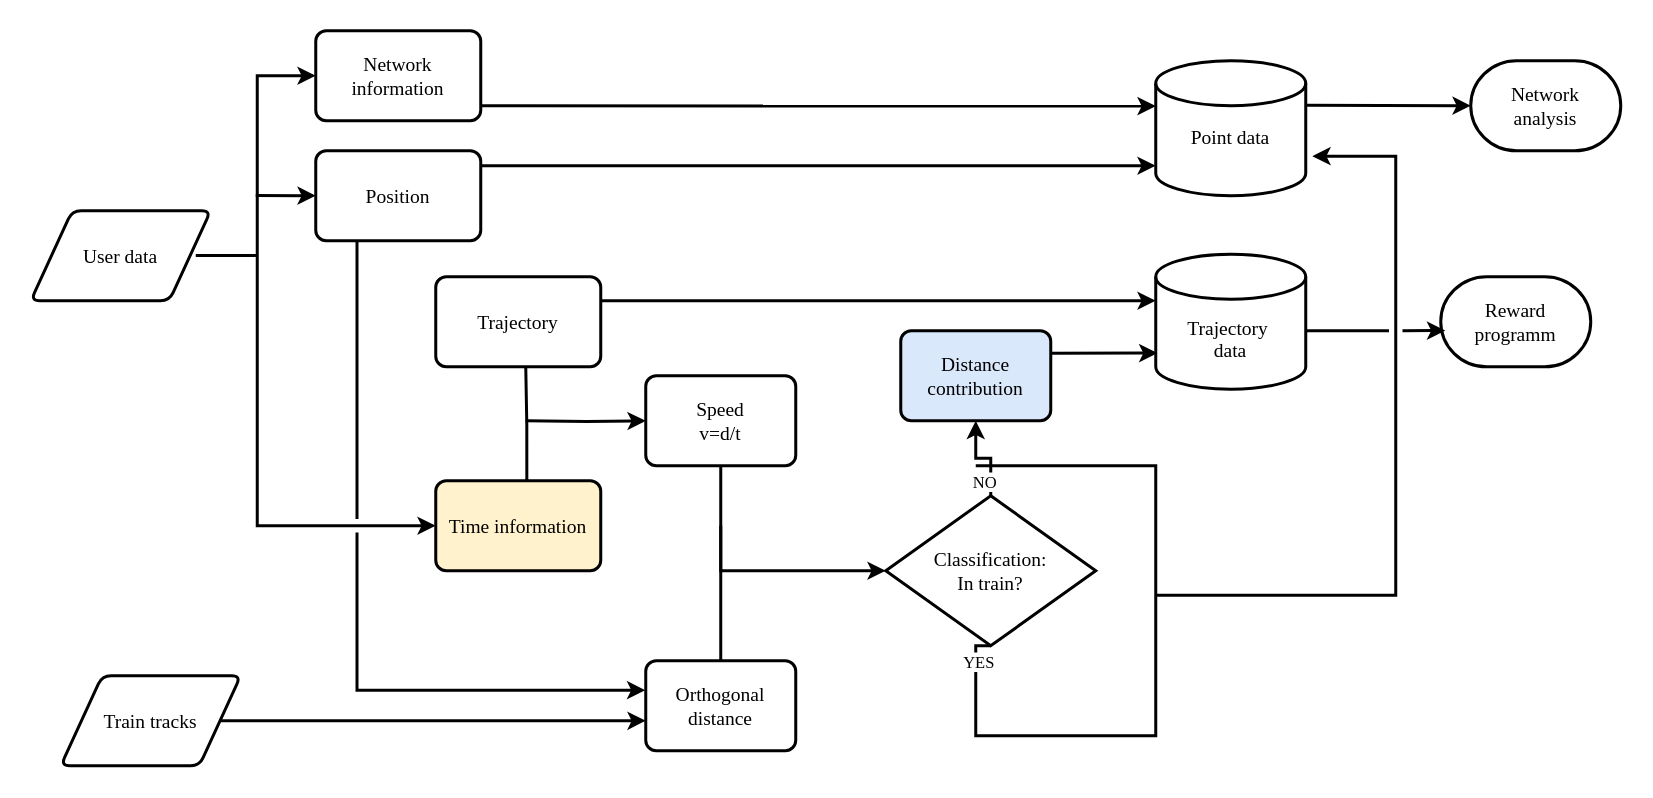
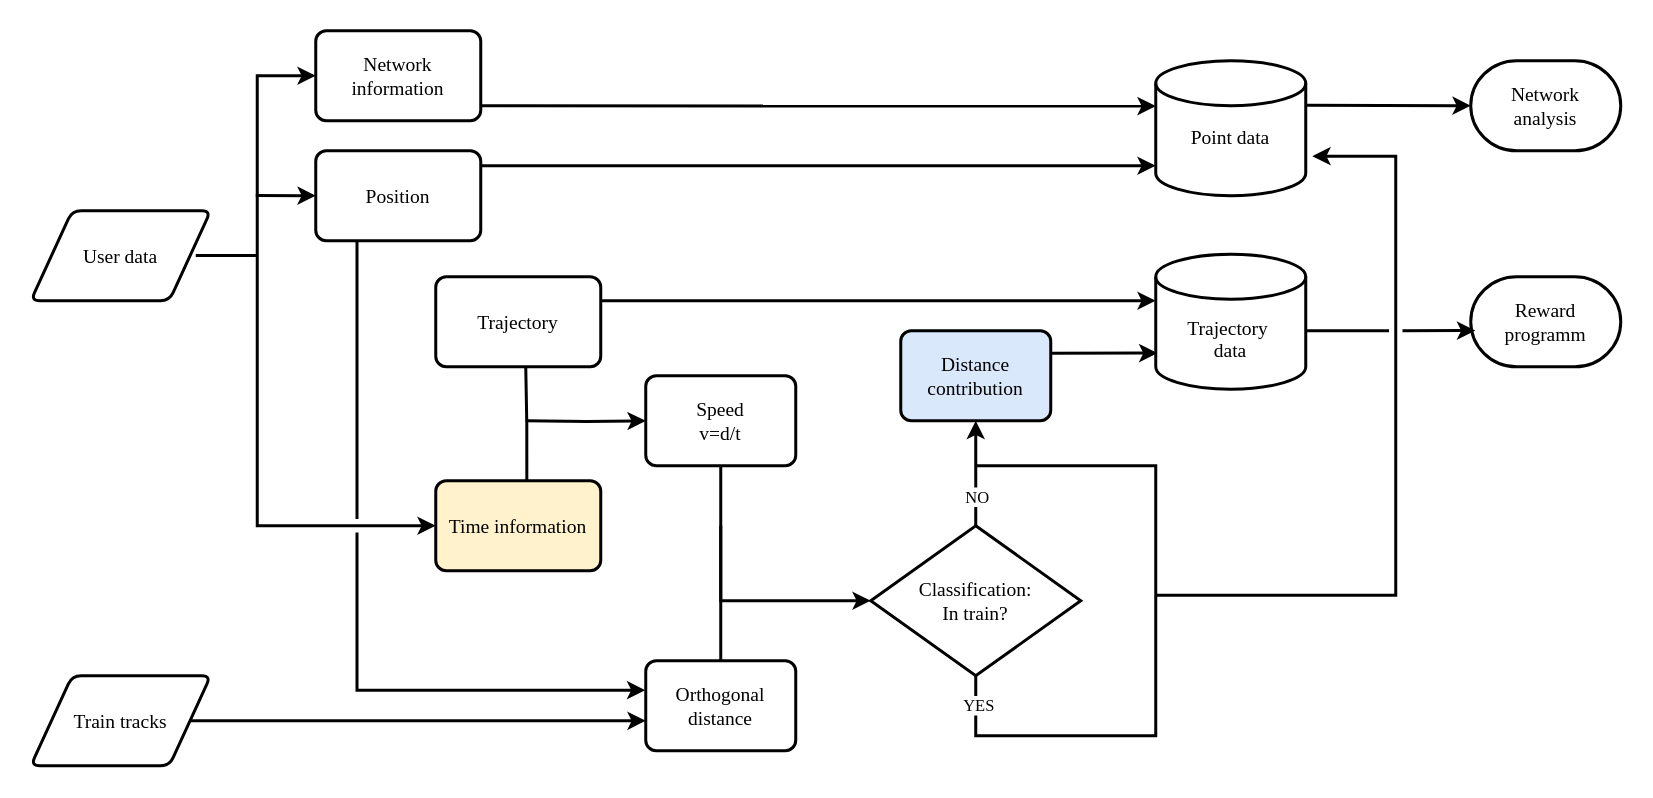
  <mxCell id="0" />
  <mxCell id="1" parent="0" />
  <mxCell id="2" value="" style="endArrow=classic;html=1;rounded=0;edgeStyle=orthogonalEdgeStyle;entryX=1.044;entryY=0.525;entryDx=0;entryDy=0;entryPerimeter=0;endFill=1;strokeWidth=2;fontFamily=Verdana;jumpStyle=gap;jumpSize=7;" parent="1" edge="1"><mxGeometry width="50" height="50" relative="1" as="geometry"><mxPoint x="770" y="396.37" as="sourcePoint" /><mxPoint x="874.4" y="103.62" as="targetPoint" /><Array as="points"><mxPoint x="930" y="396" /><mxPoint x="930" y="104" /></Array></mxGeometry></mxCell>
  <mxCell id="3" value="User data" style="shape=parallelogram;html=1;strokeWidth=2;perimeter=parallelogramPerimeter;whiteSpace=wrap;rounded=1;arcSize=12;size=0.23;fontSize=13;fontFamily=Verdana;" parent="1" vertex="1"><mxGeometry x="20" y="140" width="120" height="60" as="geometry" /></mxCell>
- <mxCell id="4" value="&lt;div style=&quot;font-size: 13px;&quot;&gt;Classification:&lt;/div&gt;&lt;div style=&quot;font-size: 13px;&quot;&gt;In train?&lt;br style=&quot;font-size: 13px;&quot;&gt;&lt;/div&gt;" style="strokeWidth=2;html=1;shape=mxgraph.flowchart.decision;whiteSpace=wrap;rounded=1;fontSize=13;fontFamily=Verdana;" parent="1" vertex="1"><mxGeometry x="590" y="330" width="140" height="100" as="geometry" /></mxCell>
+ <mxCell id="4" value="&lt;div style=&quot;font-size: 13px;&quot;&gt;Classification:&lt;/div&gt;&lt;div style=&quot;font-size: 13px;&quot;&gt;In train?&lt;br style=&quot;font-size: 13px;&quot;&gt;&lt;/div&gt;" style="strokeWidth=2;html=1;shape=mxgraph.flowchart.decision;whiteSpace=wrap;rounded=1;fontSize=13;fontFamily=Verdana;" parent="1" vertex="1"><mxGeometry x="580" y="350" width="140" height="100" as="geometry" /></mxCell>
  <mxCell id="5" value="Time information" style="rounded=1;whiteSpace=wrap;html=1;absoluteArcSize=1;arcSize=14;strokeWidth=2;fontSize=13;fontFamily=Verdana;fillColor=#fff2cc;" parent="1" vertex="1"><mxGeometry x="290" y="320" width="110" height="60" as="geometry" /></mxCell>
  <mxCell id="6" value="Position" style="rounded=1;whiteSpace=wrap;html=1;absoluteArcSize=1;arcSize=14;strokeWidth=2;fontSize=13;fontFamily=Verdana;" parent="1" vertex="1"><mxGeometry x="210" y="100" width="110" height="60" as="geometry" /></mxCell>
- <mxCell id="7" value="Train tracks" style="shape=parallelogram;html=1;strokeWidth=2;perimeter=parallelogramPerimeter;whiteSpace=wrap;rounded=1;arcSize=12;size=0.23;fontSize=13;fontFamily=Verdana;" parent="1" vertex="1"><mxGeometry x="40" y="450" width="120" height="60" as="geometry" /></mxCell>
+ <mxCell id="7" value="Train tracks" style="shape=parallelogram;html=1;strokeWidth=2;perimeter=parallelogramPerimeter;whiteSpace=wrap;rounded=1;arcSize=12;size=0.23;fontSize=13;fontFamily=Verdana;" parent="1" vertex="1"><mxGeometry x="20" y="450" width="120" height="60" as="geometry" /></mxCell>
  <mxCell id="8" value="&lt;div style=&quot;font-size: 13px;&quot;&gt;Speed&lt;/div&gt;&lt;div style=&quot;font-size: 13px;&quot;&gt;v=d/t&lt;br style=&quot;font-size: 13px;&quot;&gt;&lt;/div&gt;" style="rounded=1;whiteSpace=wrap;html=1;absoluteArcSize=1;arcSize=14;strokeWidth=2;fontSize=13;fontFamily=Verdana;" parent="1" vertex="1"><mxGeometry x="430" y="250" width="100" height="60" as="geometry" /></mxCell>
  <mxCell id="9" value="Trajectory" style="rounded=1;whiteSpace=wrap;html=1;absoluteArcSize=1;arcSize=14;strokeWidth=2;fontSize=13;fontFamily=Verdana;" parent="1" vertex="1"><mxGeometry x="290" y="184" width="110" height="60" as="geometry" /></mxCell>
  <mxCell id="10" value="&lt;div&gt;Orthogonal&lt;br&gt;&lt;/div&gt;&lt;div&gt;distance&lt;br&gt;&lt;/div&gt;" style="rounded=1;whiteSpace=wrap;html=1;absoluteArcSize=1;arcSize=14;strokeWidth=2;fontSize=13;fontFamily=Verdana;" parent="1" vertex="1"><mxGeometry x="430" y="440" width="100" height="60" as="geometry" /></mxCell>
  <mxCell id="11" value="&lt;p style=&quot;line-height: 120%; font-size: 13px;&quot;&gt;Point data&lt;/p&gt;" style="strokeWidth=2;html=1;shape=mxgraph.flowchart.database;whiteSpace=wrap;verticalAlign=bottom;rounded=1;fontSize=13;spacingBottom=15;fontFamily=Verdana;" parent="1" vertex="1"><mxGeometry x="770" y="40" width="100" height="90" as="geometry" /></mxCell>
  <mxCell id="12" value="&lt;div style=&quot;font-size: 13px;&quot;&gt;Network&lt;/div&gt;&lt;div style=&quot;font-size: 13px;&quot;&gt;analysis&lt;br style=&quot;font-size: 13px;&quot;&gt;&lt;/div&gt;" style="strokeWidth=2;html=1;shape=mxgraph.flowchart.terminator;whiteSpace=wrap;fontSize=13;fontFamily=Verdana;" parent="1" vertex="1"><mxGeometry x="980" y="40" width="100" height="60" as="geometry" /></mxCell>
  <mxCell id="13" value="&lt;div&gt;Network&lt;/div&gt;&lt;div&gt;information&lt;br&gt;&lt;/div&gt;" style="rounded=1;whiteSpace=wrap;html=1;absoluteArcSize=1;arcSize=14;strokeWidth=2;fontSize=13;fontFamily=Verdana;" parent="1" vertex="1"><mxGeometry x="210" y="20" width="110" height="60" as="geometry" /></mxCell>
  <mxCell id="14" value="&lt;div&gt;Distance&lt;/div&gt;&lt;div&gt;contribution&lt;br&gt;&lt;/div&gt;" style="rounded=1;whiteSpace=wrap;html=1;absoluteArcSize=1;arcSize=14;strokeWidth=2;fontSize=13;fontFamily=Verdana;fillColor=#dae8fc;" parent="1" vertex="1"><mxGeometry x="600" y="220" width="100" height="60" as="geometry" /></mxCell>
  <mxCell id="15" value="" style="endArrow=none;html=1;rounded=0;strokeWidth=2;fontSize=13;fontFamily=Verdana;" parent="1" edge="1"><mxGeometry width="50" height="50" relative="1" as="geometry"><mxPoint x="130" y="169.76" as="sourcePoint" /><mxPoint x="171.5" y="169.76" as="targetPoint" /></mxGeometry></mxCell>
  <mxCell id="16" value="" style="endArrow=classic;startArrow=classic;html=1;rounded=0;edgeStyle=orthogonalEdgeStyle;entryX=0;entryY=0.5;entryDx=0;entryDy=0;strokeWidth=2;fontFamily=Verdana;exitX=0;exitY=0.5;exitDx=0;exitDy=0;" parent="1" source="5" target="13" edge="1"><mxGeometry width="50" height="50" relative="1" as="geometry"><mxPoint x="280" y="350" as="sourcePoint" /><mxPoint x="190" y="40" as="targetPoint" /><Array as="points"><mxPoint x="171" y="350" /><mxPoint x="171" y="50" /></Array></mxGeometry></mxCell>
  <mxCell id="17" value="" style="endArrow=classic;html=1;rounded=0;exitX=0.5;exitY=0;exitDx=0;exitDy=0;strokeWidth=2;fontSize=13;fontFamily=Verdana;" parent="1" edge="1"><mxGeometry width="50" height="50" relative="1" as="geometry"><mxPoint x="170" y="129.76" as="sourcePoint" /><mxPoint x="210" y="130" as="targetPoint" /></mxGeometry></mxCell>
  <mxCell id="18" value="" style="endArrow=classic;html=1;rounded=0;exitX=0.5;exitY=0;exitDx=0;exitDy=0;strokeWidth=2;fontSize=13;fontFamily=Verdana;" parent="1" edge="1"><mxGeometry width="50" height="50" relative="1" as="geometry"><mxPoint x="320" y="70" as="sourcePoint" /><mxPoint x="770" y="70.24" as="targetPoint" /></mxGeometry></mxCell>
  <mxCell id="19" value="" style="endArrow=classic;html=1;rounded=0;exitX=0.5;exitY=0;exitDx=0;exitDy=0;strokeWidth=2;fontSize=13;fontFamily=Verdana;" parent="1" edge="1"><mxGeometry width="50" height="50" relative="1" as="geometry"><mxPoint x="320" y="110" as="sourcePoint" /><mxPoint x="770" y="110" as="targetPoint" /></mxGeometry></mxCell>
  <mxCell id="20" value="" style="endArrow=classic;html=1;rounded=0;edgeStyle=orthogonalEdgeStyle;entryX=-0.003;entryY=0.327;entryDx=0;entryDy=0;exitX=0.25;exitY=1;exitDx=0;exitDy=0;entryPerimeter=0;fontSize=11;strokeWidth=2;fontFamily=Verdana;jumpStyle=gap;jumpSize=7;" parent="1" source="6" target="10" edge="1"><mxGeometry width="50" height="50" relative="1" as="geometry"><mxPoint x="230" y="434.74" as="sourcePoint" /><mxPoint x="360" y="435" as="targetPoint" /></mxGeometry></mxCell>
  <mxCell id="21" value="" style="endArrow=classic;html=1;rounded=0;exitX=1;exitY=0.5;exitDx=0;exitDy=0;strokeWidth=2;fontSize=13;entryX=0;entryY=0.667;entryDx=0;entryDy=0;entryPerimeter=0;fontFamily=Verdana;" parent="1" source="7" target="10" edge="1"><mxGeometry width="50" height="50" relative="1" as="geometry"><mxPoint x="120" y="480" as="sourcePoint" /><mxPoint x="410" y="480" as="targetPoint" /></mxGeometry></mxCell>
  <mxCell id="22" value="" style="endArrow=classic;html=1;rounded=0;edgeStyle=orthogonalEdgeStyle;exitX=0.5;exitY=1;exitDx=0;exitDy=0;entryX=0;entryY=0.5;entryDx=0;entryDy=0;entryPerimeter=0;strokeWidth=2;fontFamily=Verdana;" parent="1" source="8" target="4" edge="1"><mxGeometry width="50" height="50" relative="1" as="geometry"><mxPoint x="530" y="270" as="sourcePoint" /><mxPoint x="580" y="220" as="targetPoint" /></mxGeometry></mxCell>
  <mxCell id="23" value="" style="endArrow=none;html=1;rounded=0;edgeStyle=orthogonalEdgeStyle;exitX=0.5;exitY=0;exitDx=0;exitDy=0;strokeWidth=2;fontFamily=Verdana;" parent="1" source="10" edge="1"><mxGeometry width="50" height="50" relative="1" as="geometry"><mxPoint x="530" y="270" as="sourcePoint" /><mxPoint x="480" y="350" as="targetPoint" /></mxGeometry></mxCell>
  <mxCell id="24" value="" style="endArrow=classic;html=1;rounded=0;exitX=0.5;exitY=0;exitDx=0;exitDy=0;strokeWidth=2;fontSize=13;fontFamily=Verdana;" parent="1" edge="1"><mxGeometry width="50" height="50" relative="1" as="geometry"><mxPoint x="400" y="200" as="sourcePoint" /><mxPoint x="770" y="200" as="targetPoint" /></mxGeometry></mxCell>
  <mxCell id="25" value="" style="endArrow=classic;html=1;rounded=0;edgeStyle=orthogonalEdgeStyle;exitX=0.5;exitY=0;exitDx=0;exitDy=0;exitPerimeter=0;entryX=0.5;entryY=1;entryDx=0;entryDy=0;strokeWidth=2;fontFamily=Verdana;" parent="1" source="4" target="14" edge="1"><mxGeometry relative="1" as="geometry"><mxPoint x="690" y="309.52" as="sourcePoint" /><mxPoint x="790" y="309.52" as="targetPoint" /></mxGeometry></mxCell>
  <mxCell id="26" value="NO" style="edgeLabel;resizable=0;html=1;align=center;verticalAlign=middle;fontFamily=Verdana;" parent="25" connectable="0" vertex="1"><mxGeometry relative="1" as="geometry"><mxPoint y="15" as="offset" /></mxGeometry></mxCell>
  <mxCell id="27" value="" style="endArrow=classic;html=1;rounded=0;edgeStyle=orthogonalEdgeStyle;exitX=1;exitY=0.25;exitDx=0;exitDy=0;entryX=0.011;entryY=0.732;entryDx=0;entryDy=0;entryPerimeter=0;fontFamily=Verdana;strokeWidth=2;jumpStyle=gap;" parent="1" source="14" target="28" edge="1"><mxGeometry width="50" height="50" relative="1" as="geometry"><mxPoint x="770" y="340" as="sourcePoint" /><mxPoint x="771.6" y="242.05" as="targetPoint" /></mxGeometry></mxCell>
  <mxCell id="28" value="&lt;div&gt;Trajectory&amp;nbsp;&lt;/div&gt;&lt;div&gt;data&lt;/div&gt;" style="strokeWidth=2;html=1;shape=mxgraph.flowchart.database;whiteSpace=wrap;verticalAlign=bottom;rounded=1;fontSize=13;spacingBottom=15;fontFamily=Verdana;" parent="1" vertex="1"><mxGeometry x="770" y="169" width="100" height="90" as="geometry" /></mxCell>
  <mxCell id="29" value="" style="endArrow=none;html=1;rounded=0;edgeStyle=orthogonalEdgeStyle;exitX=0.5;exitY=1;exitDx=0;exitDy=0;exitPerimeter=0;strokeWidth=2;fontFamily=Verdana;" parent="1" source="4" edge="1"><mxGeometry width="50" height="50" relative="1" as="geometry"><mxPoint x="790" y="440" as="sourcePoint" /><mxPoint x="650" y="310" as="targetPoint" /><Array as="points"><mxPoint x="650" y="490" /><mxPoint x="770" y="490" /><mxPoint x="770" y="310" /></Array></mxGeometry></mxCell>
  <mxCell id="30" value="&lt;div&gt;YES&lt;/div&gt;" style="edgeLabel;html=1;align=center;verticalAlign=middle;resizable=0;points=[];fontFamily=Verdana;" parent="29" vertex="1" connectable="0"><mxGeometry x="-0.919" y="1" relative="1" as="geometry"><mxPoint as="offset" /></mxGeometry></mxCell>
- <mxCell id="31" value="&lt;div&gt;Reward&lt;/div&gt;&lt;div&gt;programm&lt;br&gt;&lt;/div&gt;" style="strokeWidth=2;html=1;shape=mxgraph.flowchart.terminator;whiteSpace=wrap;fontSize=13;fontFamily=Verdana;" parent="1" vertex="1"><mxGeometry x="960" y="184" width="100" height="60" as="geometry" /></mxCell>
+ <mxCell id="31" value="&lt;div&gt;Reward&lt;/div&gt;&lt;div&gt;programm&lt;br&gt;&lt;/div&gt;" style="strokeWidth=2;html=1;shape=mxgraph.flowchart.terminator;whiteSpace=wrap;fontSize=13;fontFamily=Verdana;" parent="1" vertex="1"><mxGeometry x="980" y="184" width="100" height="60" as="geometry" /></mxCell>
  <mxCell id="32" value="" style="endArrow=classic;html=1;rounded=0;exitX=0.5;exitY=0;exitDx=0;exitDy=0;strokeWidth=2;fontSize=13;entryX=0;entryY=0.5;entryDx=0;entryDy=0;entryPerimeter=0;" parent="1" target="12" edge="1"><mxGeometry width="50" height="50" relative="1" as="geometry"><mxPoint x="870" y="69.66" as="sourcePoint" /><mxPoint x="955" y="69.66" as="targetPoint" /></mxGeometry></mxCell>
  <mxCell id="33" value="" style="endArrow=none;html=1;rounded=0;edgeStyle=orthogonalEdgeStyle;exitX=0.552;exitY=0.015;exitDx=0;exitDy=0;entryX=0.75;entryY=1;entryDx=0;entryDy=0;strokeWidth=2;exitPerimeter=0;" parent="1" edge="1" source="5"><mxGeometry width="50" height="50" relative="1" as="geometry"><mxPoint x="350" y="310" as="sourcePoint" /><mxPoint x="350" y="244" as="targetPoint" /></mxGeometry></mxCell>
  <mxCell id="34" value="" style="endArrow=classic;html=1;rounded=0;edgeStyle=orthogonalEdgeStyle;entryX=0;entryY=0.5;entryDx=0;entryDy=0;strokeWidth=2;" parent="1" target="8" edge="1"><mxGeometry width="50" height="50" relative="1" as="geometry"><mxPoint x="350" y="280" as="sourcePoint" /><mxPoint x="720" y="230" as="targetPoint" /></mxGeometry></mxCell>
  <mxCell id="35" value="" style="endArrow=classic;html=1;rounded=0;exitX=0.5;exitY=0;exitDx=0;exitDy=0;strokeWidth=2;fontSize=13;entryX=0.03;entryY=0.598;entryDx=0;entryDy=0;entryPerimeter=0;jumpStyle=gap;jumpSize=7;" parent="1" edge="1" target="31"><mxGeometry width="50" height="50" relative="1" as="geometry"><mxPoint x="870" y="220" as="sourcePoint" /><mxPoint x="1010" y="220.34" as="targetPoint" /></mxGeometry></mxCell>
